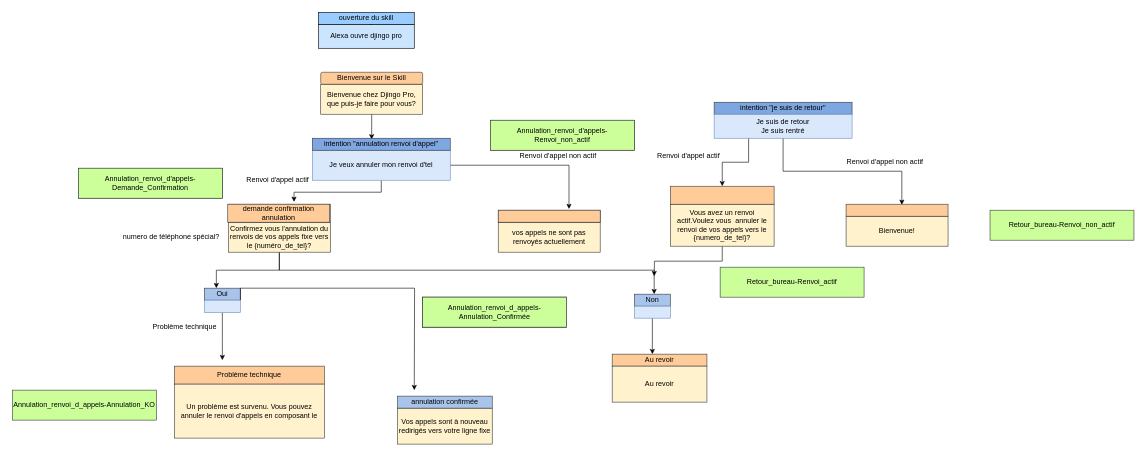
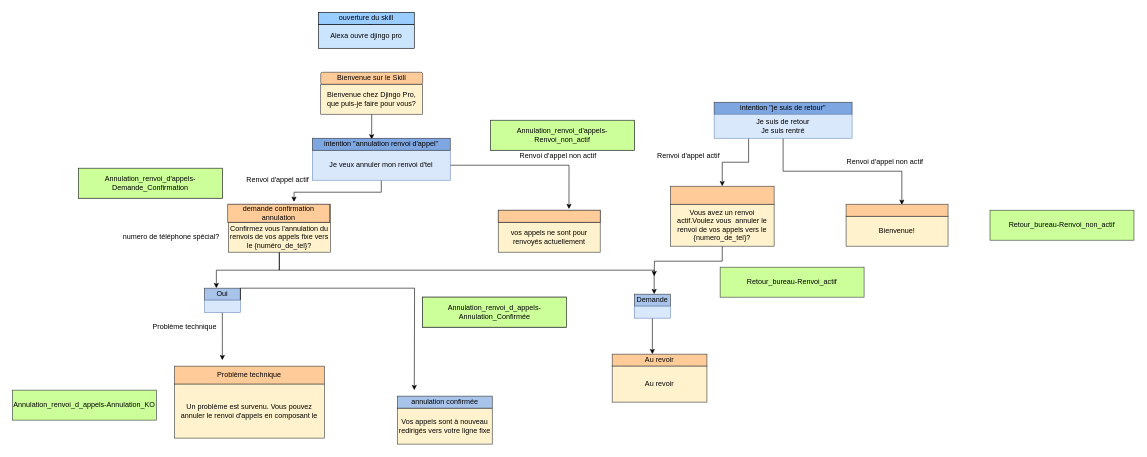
  <mxCell id="0" />
  <mxCell id="1" parent="0" />
  <mxCell id="2" value="Alexa ouvre djingo pro" style="rounded=0;whiteSpace=wrap;html=1;fillColor=#CCE5FF;" parent="1" vertex="1"><mxGeometry x="530" y="40" width="160" height="40" as="geometry" /></mxCell>
  <mxCell id="3" style="edgeStyle=orthogonalEdgeStyle;rounded=0;orthogonalLoop=1;jettySize=auto;html=1;exitX=0;exitY=0.25;exitDx=0;exitDy=0;" parent="1" source="4" edge="1"><mxGeometry relative="1" as="geometry"><mxPoint x="610" y="35" as="targetPoint" /><Array as="points"><mxPoint x="620" y="40" /><mxPoint x="615" y="40" /><mxPoint x="615" y="35" /></Array></mxGeometry></mxCell>
  <mxCell id="4" value="ouverture du skill" style="rounded=0;whiteSpace=wrap;html=1;fillColor=#99CCFF;" parent="1" vertex="1"><mxGeometry x="530" y="20" width="160" height="20" as="geometry" /></mxCell>
  <mxCell id="5" style="edgeStyle=orthogonalEdgeStyle;rounded=0;orthogonalLoop=1;jettySize=auto;html=1;exitX=0.5;exitY=1;exitDx=0;exitDy=0;entryX=0.43;entryY=0.1;entryDx=0;entryDy=0;entryPerimeter=0;" parent="1" source="6" target="11" edge="1"><mxGeometry relative="1" as="geometry" /></mxCell>
  <mxCell id="6" value="Bienvenue chez Djingo Pro, que puis-je faire pour vous?" style="rounded=0;whiteSpace=wrap;html=1;fillColor=#FFF2CC;strokeColor=#36393D;" parent="1" vertex="1"><mxGeometry x="534" y="140" width="170" height="50" as="geometry" /></mxCell>
  <mxCell id="7" value="Problème technique " style="rounded=0;whiteSpace=wrap;html=1;fillColor=#FFCC99;strokeColor=#36393d;" parent="1" vertex="1"><mxGeometry y="610" width="250" height="30" as="geometry" x="290" /></mxCell>
  <mxCell id="8" style="edgeStyle=orthogonalEdgeStyle;rounded=0;orthogonalLoop=1;jettySize=auto;html=1;entryX=0.694;entryY=-0.1;entryDx=0;entryDy=0;entryPerimeter=0;" parent="1" source="10" target="18" edge="1"><mxGeometry relative="1" as="geometry" /></mxCell>
  <mxCell id="9" style="edgeStyle=orthogonalEdgeStyle;rounded=0;orthogonalLoop=1;jettySize=auto;html=1;exitX=0.5;exitY=1;exitDx=0;exitDy=0;entryX=0.644;entryY=-0.133;entryDx=0;entryDy=0;entryPerimeter=0;" parent="1" source="10" target="26" edge="1"><mxGeometry relative="1" as="geometry" /></mxCell>
  <mxCell id="10" value="Je veux annuler mon renvoi d'tel" style="rounded=0;whiteSpace=wrap;html=1;fillColor=#dae8fc;strokeColor=#6c8ebf;" parent="1" vertex="1"><mxGeometry x="520" y="250" width="230" height="50" as="geometry" /></mxCell>
  <mxCell id="11" value="intention &quot;annulation renvoi d'appel&quot;" style="rounded=0;whiteSpace=wrap;html=1;fillColor=#7EA6E0;strokeColor=#36393d;" parent="1" vertex="1"><mxGeometry x="520" y="230" width="230" height="20" as="geometry" /></mxCell>
  <mxCell id="12" style="edgeStyle=orthogonalEdgeStyle;rounded=0;orthogonalLoop=1;jettySize=auto;html=1;exitX=0.5;exitY=1;exitDx=0;exitDy=0;" parent="1" source="14" edge="1"><mxGeometry relative="1" as="geometry"><mxPoint x="360" y="480" as="targetPoint" /><mxPoint x="620" y="450" as="sourcePoint" /><Array as="points"><mxPoint x="465" y="450" /><mxPoint x="360" y="450" /></Array></mxGeometry></mxCell>
  <mxCell id="13" style="edgeStyle=orthogonalEdgeStyle;rounded=0;orthogonalLoop=1;jettySize=auto;html=1;exitX=0.5;exitY=1;exitDx=0;exitDy=0;" parent="1" source="14" edge="1"><mxGeometry relative="1" as="geometry"><mxPoint x="1090" y="490" as="targetPoint" /><Array as="points"><mxPoint x="465" y="450" /><mxPoint x="1090" y="450" /></Array></mxGeometry></mxCell>
  <mxCell id="14" value="Confirmez vous l'annulation du renvois de vos appels fixe vers le {numéro_de_tel}?" style="rounded=0;whiteSpace=wrap;html=1;fillColor=#FFF2CC;strokeColor=#36393D;" parent="1" vertex="1"><mxGeometry x="380" y="370" width="170" height="50" as="geometry" /></mxCell>
  <mxCell id="15" value="Bienvenue sur le Skill" style="whiteSpace=wrap;html=1;fillColor=#FFCC99;strokeColor=#36393d;rounded=1;" parent="1" vertex="1"><mxGeometry x="534" y="120" width="170" height="20" as="geometry" /></mxCell>
  <mxCell id="16" value="Renvoi d'appel actif" style="text;html=1;strokeColor=none;fillColor=none;align=center;verticalAlign=middle;whiteSpace=wrap;rounded=0;" parent="1" vertex="1"><mxGeometry x="405" y="290" width="115" height="20" as="geometry" /></mxCell>
- <mxCell id="17" value="vos appels ne sont pas renvoyés actuellement" style="rounded=0;whiteSpace=wrap;html=1;fillColor=#FFF2CC;strokeColor=#36393D;" parent="1" vertex="1"><mxGeometry x="830" y="370" width="170" height="50" as="geometry" /></mxCell>
+ <mxCell id="17" value="vos appels ne sont pour renvoyés actuellement" style="rounded=0;whiteSpace=wrap;html=1;fillColor=#FFF2CC;strokeColor=#36393D;" parent="1" vertex="1"><mxGeometry x="830" y="370" width="170" height="50" as="geometry" /></mxCell>
  <mxCell id="18" value="" style="rounded=0;whiteSpace=wrap;html=1;fillColor=#FFCC99;strokeColor=#36393d;" parent="1" vertex="1"><mxGeometry x="830" y="350" width="170" height="20" as="geometry" /></mxCell>
  <mxCell id="19" value="Renvoi d'appel non actif" style="text;html=1;strokeColor=none;fillColor=none;align=center;verticalAlign=middle;whiteSpace=wrap;rounded=0;" parent="1" vertex="1"><mxGeometry x="820" y="250" width="220" height="20" as="geometry" /></mxCell>
  <mxCell id="20" value="Oui" style="rounded=0;whiteSpace=wrap;html=1;fillColor=#A9C4EB;strokeColor=#36393d;" parent="1" vertex="1"><mxGeometry x="340" y="480" width="60" height="20" as="geometry" /></mxCell>
  <mxCell id="21" style="edgeStyle=orthogonalEdgeStyle;rounded=0;orthogonalLoop=1;jettySize=auto;html=1;exitX=0.5;exitY=1;exitDx=0;exitDy=0;" parent="1" source="23" edge="1"><mxGeometry relative="1" as="geometry"><mxPoint x="370" y="600" as="targetPoint" /></mxGeometry></mxCell>
  <mxCell id="22" style="edgeStyle=orthogonalEdgeStyle;rounded=0;orthogonalLoop=1;jettySize=auto;html=1;exitX=1;exitY=0;exitDx=0;exitDy=0;" parent="1" source="23" edge="1"><mxGeometry relative="1" as="geometry"><mxPoint x="690" y="650" as="targetPoint" /></mxGeometry></mxCell>
  <mxCell id="23" value="" style="rounded=0;whiteSpace=wrap;html=1;fillColor=#dae8fc;strokeColor=#6c8ebf;" parent="1" vertex="1"><mxGeometry x="340" y="500" width="60" height="20.5" as="geometry" /></mxCell>
  <mxCell id="24" value="Problème technique " style="text;html=1;strokeColor=none;fillColor=none;align=center;verticalAlign=middle;whiteSpace=wrap;rounded=0;" parent="1" vertex="1"><mxGeometry x="250" y="535" width="115" height="20" as="geometry" /></mxCell>
  <mxCell id="25" value="Un problème est survenu. Vous pouvez annuler le renvoi d'appels en composant le " style="rounded=0;whiteSpace=wrap;html=1;fillColor=#FFF2CC;strokeColor=#36393D;" parent="1" vertex="1"><mxGeometry y="640" width="250" height="90" as="geometry" x="290" /></mxCell>
  <mxCell id="26" value="demande confirmation annulation" style="rounded=0;whiteSpace=wrap;html=1;fillColor=#FFCC99;strokeColor=#36393d;" parent="1" vertex="1"><mxGeometry x="380" y="340" width="170" height="30" as="geometry" /></mxCell>
  <mxCell id="27" value="Vos appels sont à nouveau redirigés vers votre ligne fixe" style="rounded=0;whiteSpace=wrap;html=1;fillColor=#FFF2CC;strokeColor=#36393D;" parent="1" vertex="1"><mxGeometry x="662" y="680" width="158" height="60" as="geometry" /></mxCell>
  <mxCell id="28" value="Au revoir " style="rounded=0;whiteSpace=wrap;html=1;fillColor=#FFCC99;strokeColor=#36393d;" parent="1" vertex="1"><mxGeometry x="1020" y="590" width="158" height="20" as="geometry" /></mxCell>
- <mxCell id="29" value="Non" style="rounded=0;whiteSpace=wrap;html=1;fillColor=#A9C4EB;strokeColor=#36393d;" parent="1" vertex="1"><mxGeometry x="1057" y="490" width="60" height="20" as="geometry" /></mxCell>
+ <mxCell id="29" value="Demande" style="rounded=0;whiteSpace=wrap;html=1;fillColor=#A9C4EB;strokeColor=#36393d;" parent="1" vertex="1"><mxGeometry x="1057" y="490" width="60" height="20" as="geometry" /></mxCell>
  <mxCell id="30" style="edgeStyle=orthogonalEdgeStyle;rounded=0;orthogonalLoop=1;jettySize=auto;html=1;exitX=0.5;exitY=1;exitDx=0;exitDy=0;entryX=0.424;entryY=0;entryDx=0;entryDy=0;entryPerimeter=0;" parent="1" source="31" target="28" edge="1"><mxGeometry relative="1" as="geometry" /></mxCell>
  <mxCell id="31" value="" style="rounded=0;whiteSpace=wrap;html=1;fillColor=#dae8fc;strokeColor=#6c8ebf;" parent="1" vertex="1"><mxGeometry x="1057" y="510" width="60" height="20" as="geometry" /></mxCell>
  <mxCell id="32" value="annulation confirmée" style="rounded=0;whiteSpace=wrap;html=1;fillColor=#a9c4eb;strokeColor=#36393d;" parent="1" vertex="1"><mxGeometry x="662" y="660" width="158" height="20" as="geometry" /></mxCell>
  <mxCell id="33" value="Au revoir" style="rounded=0;whiteSpace=wrap;html=1;fillColor=#FFF2CC;strokeColor=#36393D;" parent="1" vertex="1"><mxGeometry x="1020" y="610" width="158" height="60" as="geometry" /></mxCell>
  <mxCell id="34" value="intention &quot;je suis de retour&quot;" style="rounded=0;whiteSpace=wrap;html=1;fillColor=#7EA6E0;strokeColor=#36393d;" parent="1" vertex="1"><mxGeometry x="1190" y="170" width="230" height="20" as="geometry" /></mxCell>
  <mxCell id="35" style="edgeStyle=orthogonalEdgeStyle;rounded=0;orthogonalLoop=1;jettySize=auto;html=1;exitX=0.25;exitY=1;exitDx=0;exitDy=0;" parent="1" source="37" target="41" edge="1"><mxGeometry relative="1" as="geometry" /></mxCell>
  <mxCell id="36" style="edgeStyle=orthogonalEdgeStyle;rounded=0;orthogonalLoop=1;jettySize=auto;html=1;entryX=0.547;entryY=0.05;entryDx=0;entryDy=0;entryPerimeter=0;" parent="1" source="37" target="44" edge="1"><mxGeometry relative="1" as="geometry" /></mxCell>
  <mxCell id="37" value="&lt;div&gt;Je suis de retour &lt;br&gt;&lt;/div&gt;&lt;div&gt;Je suis rentré&lt;br&gt;&lt;/div&gt;" style="rounded=0;whiteSpace=wrap;html=1;fillColor=#dae8fc;strokeColor=#6c8ebf;" parent="1" vertex="1"><mxGeometry x="1190" y="190" width="230" height="40" as="geometry" /></mxCell>
  <mxCell id="38" value="numero de téléphone spécial?" style="text;html=1;strokeColor=none;fillColor=none;align=center;verticalAlign=middle;whiteSpace=wrap;rounded=0;" parent="1" vertex="1"><mxGeometry x="190" y="385" width="190" height="20" as="geometry" /></mxCell>
  <mxCell id="39" style="edgeStyle=orthogonalEdgeStyle;rounded=0;orthogonalLoop=1;jettySize=auto;html=1;exitX=0.5;exitY=1;exitDx=0;exitDy=0;" parent="1" source="40" edge="1"><mxGeometry relative="1" as="geometry"><mxPoint x="1090" y="460" as="targetPoint" /></mxGeometry></mxCell>
  <mxCell id="40" value="Vous avez un renvoi actif.Voulez vous&amp;nbsp; annuler le renvoi de vos appels vers le {numero_de_tel}?" style="rounded=0;whiteSpace=wrap;html=1;fillColor=#FFF2CC;strokeColor=#36393D;" parent="1" vertex="1"><mxGeometry x="1117" y="340" width="173" height="70" as="geometry" /></mxCell>
  <mxCell id="41" value="" style="rounded=0;whiteSpace=wrap;html=1;fillColor=#FFCC99;strokeColor=#36393d;" parent="1" vertex="1"><mxGeometry x="1117" y="310" width="173" height="30" as="geometry" /></mxCell>
  <mxCell id="42" value="Renvoi d'appel actif" style="text;html=1;strokeColor=none;fillColor=none;align=center;verticalAlign=middle;whiteSpace=wrap;rounded=0;" parent="1" vertex="1"><mxGeometry x="1090" y="250" width="115" height="20" as="geometry" /></mxCell>
  <mxCell id="43" value="Bienvenue! " style="rounded=0;whiteSpace=wrap;html=1;fillColor=#FFF2CC;strokeColor=#36393D;" parent="1" vertex="1"><mxGeometry x="1410" y="360" width="170" height="50" as="geometry" /></mxCell>
  <mxCell id="44" value="" style="rounded=0;whiteSpace=wrap;html=1;fillColor=#FFCC99;strokeColor=#36393d;" parent="1" vertex="1"><mxGeometry x="1410" y="340" width="170" height="20" as="geometry" /></mxCell>
  <mxCell id="45" value="Renvoi d'appel non actif" style="text;html=1;strokeColor=none;fillColor=none;align=center;verticalAlign=middle;whiteSpace=wrap;rounded=0;" parent="1" vertex="1"><mxGeometry x="1400" y="260" width="150" height="20" as="geometry" /></mxCell>
  <mxCell id="46" value="demande confirmation annulation" style="rounded=0;whiteSpace=wrap;html=1;fillColor=#FFCC99;strokeColor=#36393d;" parent="1" vertex="1"><mxGeometry x="379" y="340" width="170" height="30" as="geometry" /></mxCell>
  <mxCell id="47" value="" style="rounded=0;whiteSpace=wrap;html=1;fillColor=#FFCC99;strokeColor=#36393d;" parent="1" vertex="1"><mxGeometry x="830" y="350" width="170" height="20" as="geometry" /></mxCell>
  <mxCell id="48" value="Annulation_renvoi_d'appels-Demande_Confirmation" style="rounded=0;whiteSpace=wrap;html=1;fillColor=#CCFF99;strokeColor=#36393D;" parent="1" vertex="1"><mxGeometry x="130" y="280" width="240" height="50" as="geometry" /></mxCell>
  <mxCell id="49" value="Annulation_renvoi_d'appels-Renvoi_non_actif" style="rounded=0;whiteSpace=wrap;html=1;fillColor=#CCFF99;strokeColor=#36393D;" parent="1" vertex="1"><mxGeometry x="817" y="200" width="240" height="50" as="geometry" /></mxCell>
  <mxCell id="50" value="Annulation_renvoi_d'appels-Demande_Confirmation" style="rounded=0;whiteSpace=wrap;html=1;fillColor=#CCFF99;strokeColor=#36393D;" parent="1" vertex="1"><mxGeometry x="130" y="280" width="240" height="50" as="geometry" /></mxCell>
  <mxCell id="51" value="Annulation_renvoi_d_appels-Annulation_Confirmée" style="rounded=0;whiteSpace=wrap;html=1;fillColor=#CCFF99;strokeColor=#36393D;" parent="1" vertex="1"><mxGeometry x="704" y="495" width="240" height="50" as="geometry" /></mxCell>
  <mxCell id="52" value="Annulation_renvoi_d'appels-Renvoi_non_actif" style="rounded=0;whiteSpace=wrap;html=1;fillColor=#CCFF99;strokeColor=#36393D;" vertex="1" parent="1"><mxGeometry x="817" y="200" width="240" height="50" as="geometry" /></mxCell>
  <mxCell id="53" value="Annulation_renvoi_d_appels-Annulation_KO" style="rounded=0;whiteSpace=wrap;html=1;fillColor=#CCFF99;strokeColor=#36393D;" vertex="1" parent="1"><mxGeometry x="20" y="650" width="240" height="50" as="geometry" /></mxCell>
  <mxCell id="54" value="Annulation_renvoi_d_appels-Annulation_Confirmée" style="rounded=0;whiteSpace=wrap;html=1;fillColor=#CCFF99;strokeColor=#36393D;" vertex="1" parent="1"><mxGeometry x="704" y="495" width="240" height="50" as="geometry" /></mxCell>
  <mxCell id="55" value="Annulation_renvoi_d_appels-Annulation_Confirmée" style="rounded=0;whiteSpace=wrap;html=1;fillColor=#CCFF99;strokeColor=#36393D;" vertex="1" parent="1"><mxGeometry x="704" y="495" width="240" height="50" as="geometry" /></mxCell>
  <mxCell id="56" value="Retour_bureau-Renvoi_actif" style="rounded=0;whiteSpace=wrap;html=1;fillColor=#CCFF99;strokeColor=#36393D;" vertex="1" parent="1"><mxGeometry x="1200" y="445" width="240" height="50" as="geometry" /></mxCell>
  <mxCell id="57" value="Retour_bureau-Renvoi_non_actif" style="rounded=0;whiteSpace=wrap;html=1;fillColor=#CCFF99;strokeColor=#36393D;" vertex="1" parent="1"><mxGeometry x="1650" y="350" width="240" height="50" as="geometry" /></mxCell>
